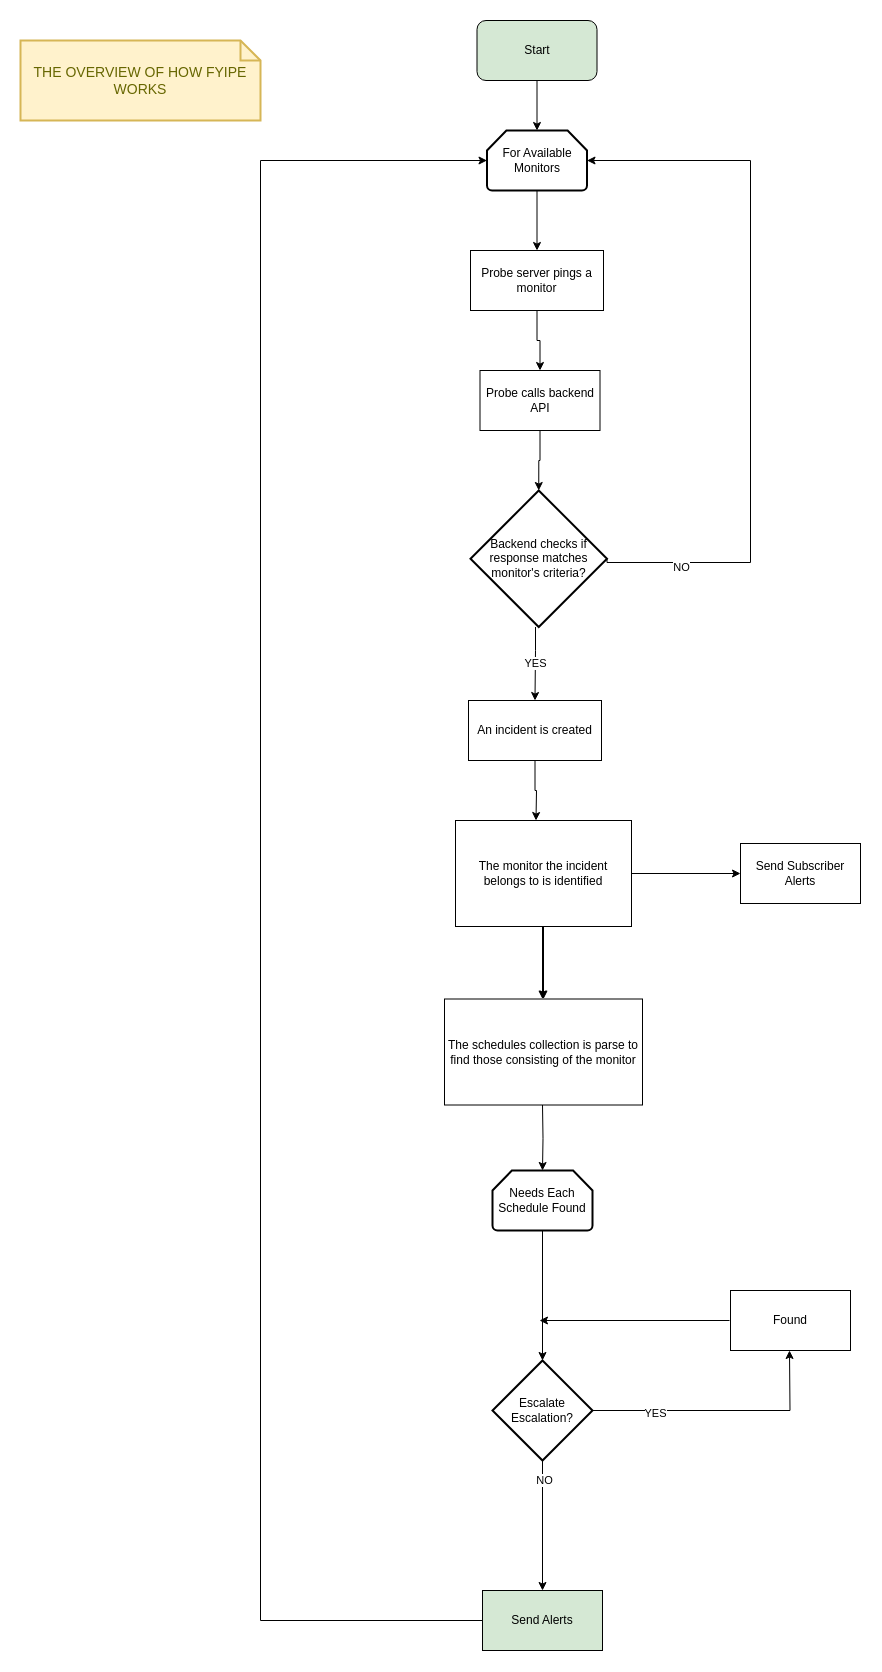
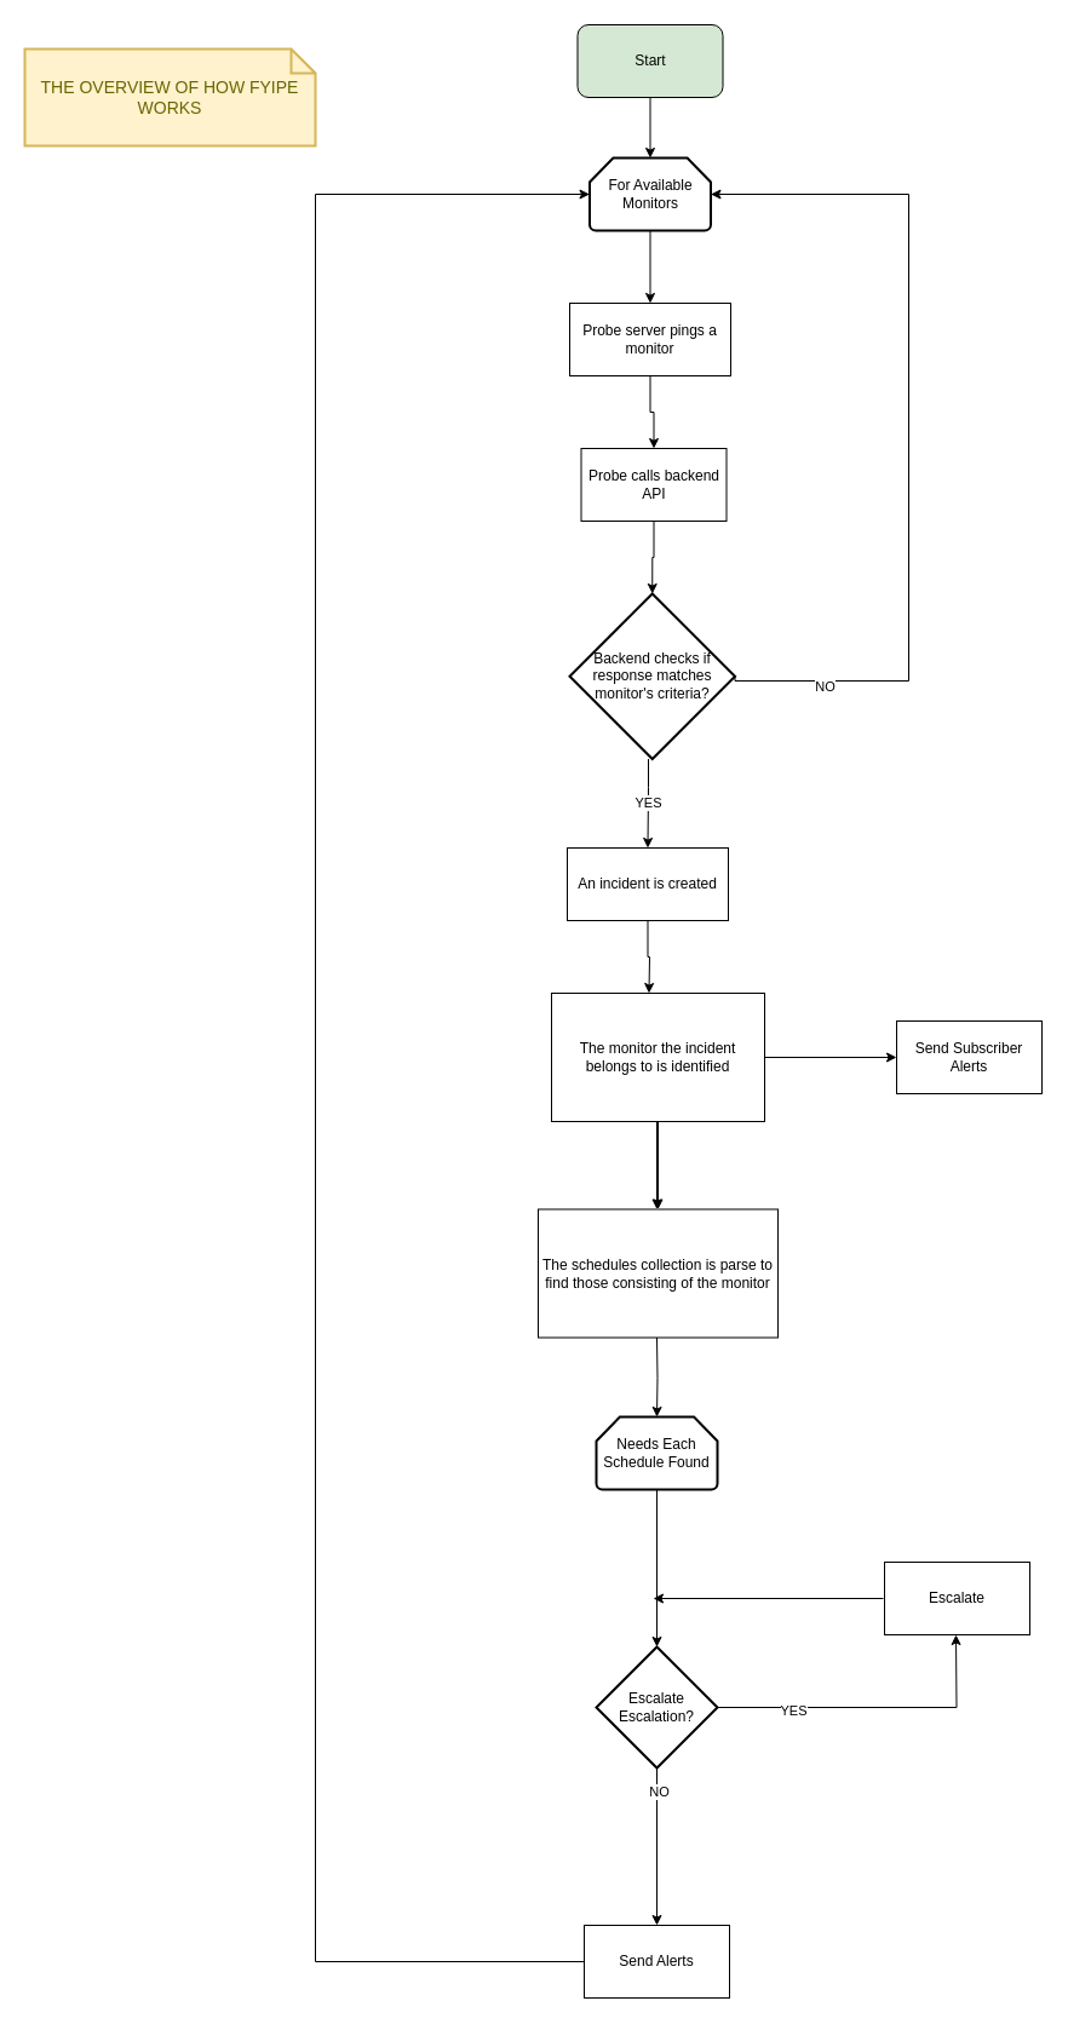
  <mxCell id="0" />
  <mxCell id="1" parent="0" />
  <mxCell id="2" value="THE OVERVIEW OF HOW FYIPE WORKS" style="shape=note;strokeWidth=2;fontSize=14;size=20;whiteSpace=wrap;html=1;fillColor=#fff2cc;strokeColor=#d6b656;fontColor=#666600;" vertex="1" parent="1"><mxGeometry x="20" y="40" width="240" height="80" as="geometry" /></mxCell>
  <mxCell id="3" style="edgeStyle=orthogonalEdgeStyle;rounded=0;orthogonalLoop=1;jettySize=auto;html=1;" edge="1" parent="1"><mxGeometry relative="1" as="geometry"><mxPoint x="542" y="998.5" as="targetPoint" /><mxPoint x="542" y="926" as="sourcePoint" /></mxGeometry></mxCell>
  <mxCell id="4" style="edgeStyle=orthogonalEdgeStyle;rounded=0;orthogonalLoop=1;jettySize=auto;html=1;" edge="1" parent="1" source="6" target="26"><mxGeometry relative="1" as="geometry"><mxPoint x="760" y="873" as="targetPoint" /></mxGeometry></mxCell>
  <mxCell id="5" value="" style="edgeStyle=orthogonalEdgeStyle;rounded=0;orthogonalLoop=1;jettySize=auto;html=1;" edge="1" parent="1" source="6" target="8"><mxGeometry relative="1" as="geometry" /></mxCell>
  <mxCell id="6" value="The monitor the incident belongs to is identified" style="whiteSpace=wrap;html=1;" vertex="1" parent="1"><mxGeometry x="455" y="820" width="176" height="106" as="geometry" /></mxCell>
  <mxCell id="7" style="edgeStyle=orthogonalEdgeStyle;rounded=0;orthogonalLoop=1;jettySize=auto;html=1;entryX=0.5;entryY=0;entryDx=0;entryDy=0;entryPerimeter=0;" edge="1" parent="1" target="10"><mxGeometry relative="1" as="geometry"><mxPoint x="554" y="1210" as="targetPoint" /><mxPoint x="542" y="1104.5" as="sourcePoint" /></mxGeometry></mxCell>
  <mxCell id="8" value="The schedules collection is parse to find those consisting of the monitor" style="whiteSpace=wrap;html=1;imageWidth=80;direction=north;imageHeight=20;" vertex="1" parent="1"><mxGeometry x="444" y="998.5" width="198" height="106" as="geometry" /></mxCell>
  <mxCell id="9" style="edgeStyle=orthogonalEdgeStyle;rounded=0;orthogonalLoop=1;jettySize=auto;html=1;" edge="1" parent="1" source="10" target="15"><mxGeometry relative="1" as="geometry" /></mxCell>
  <mxCell id="10" value="Needs Each Schedule Found" style="strokeWidth=2;html=1;shape=mxgraph.flowchart.loop_limit;whiteSpace=wrap;" vertex="1" parent="1"><mxGeometry x="492" y="1170" width="100" height="60" as="geometry" /></mxCell>
  <mxCell id="11" style="edgeStyle=orthogonalEdgeStyle;rounded=0;orthogonalLoop=1;jettySize=auto;html=1;" edge="1" parent="1" source="15"><mxGeometry relative="1" as="geometry"><mxPoint x="789" y="1350" as="targetPoint" /></mxGeometry></mxCell>
  <mxCell id="12" value="YES" style="edgeLabel;html=1;align=center;verticalAlign=middle;resizable=0;points=[];" vertex="1" connectable="0" parent="11"><mxGeometry x="-0.516" y="-2" relative="1" as="geometry"><mxPoint as="offset" /></mxGeometry></mxCell>
  <mxCell id="13" style="edgeStyle=orthogonalEdgeStyle;rounded=0;orthogonalLoop=1;jettySize=auto;html=1;entryX=0.5;entryY=0;entryDx=0;entryDy=0;" edge="1" parent="1" source="15" target="19"><mxGeometry relative="1" as="geometry"><mxPoint x="538" y="1570" as="targetPoint" /></mxGeometry></mxCell>
  <mxCell id="14" value="NO" style="edgeLabel;html=1;align=center;verticalAlign=middle;resizable=0;points=[];" vertex="1" connectable="0" parent="13"><mxGeometry x="-0.708" y="1" relative="1" as="geometry"><mxPoint as="offset" /></mxGeometry></mxCell>
  <mxCell id="15" value="Escalate Escalation?" style="strokeWidth=2;html=1;shape=mxgraph.flowchart.decision;whiteSpace=wrap;" vertex="1" parent="1"><mxGeometry x="492" y="1360" width="100" height="100" as="geometry" /></mxCell>
  <mxCell id="16" style="edgeStyle=orthogonalEdgeStyle;rounded=0;orthogonalLoop=1;jettySize=auto;html=1;" edge="1" parent="1"><mxGeometry relative="1" as="geometry"><mxPoint x="539" y="1320" as="targetPoint" /><mxPoint x="729" y="1320" as="sourcePoint" /></mxGeometry></mxCell>
- <mxCell id="17" value="Found" style="rounded=0;whiteSpace=wrap;html=1;" vertex="1" parent="1"><mxGeometry x="730" y="1290" width="120" height="60" as="geometry" /></mxCell>
+ <mxCell id="17" value="Escalate" style="rounded=0;whiteSpace=wrap;html=1;" vertex="1" parent="1"><mxGeometry x="730" y="1290" width="120" height="60" as="geometry" /></mxCell>
  <mxCell id="18" style="edgeStyle=orthogonalEdgeStyle;rounded=0;orthogonalLoop=1;jettySize=auto;html=1;entryX=0;entryY=0.5;entryDx=0;entryDy=0;entryPerimeter=0;" edge="1" parent="1" source="19" target="28"><mxGeometry relative="1" as="geometry"><mxPoint x="390" y="330" as="targetPoint" /><Array as="points"><mxPoint x="260" y="1620" /><mxPoint x="260" y="160" /></Array></mxGeometry></mxCell>
- <mxCell id="19" value="Send Alerts" style="rounded=0;whiteSpace=wrap;html=1;fillColor=#d5e8d4;" vertex="1" parent="1"><mxGeometry x="482" y="1590" width="120" height="60" as="geometry" /></mxCell>
+ <mxCell id="19" value="Send Alerts" style="rounded=0;whiteSpace=wrap;html=1;" vertex="1" parent="1"><mxGeometry x="482" y="1590" width="120" height="60" as="geometry" /></mxCell>
  <mxCell id="20" style="edgeStyle=orthogonalEdgeStyle;rounded=0;orthogonalLoop=1;jettySize=auto;html=1;entryX=0.463;entryY=0;entryDx=0;entryDy=0;entryPerimeter=0;" edge="1" parent="1" source="21"><mxGeometry relative="1" as="geometry"><mxPoint x="535.488" y="820" as="targetPoint" /></mxGeometry></mxCell>
  <mxCell id="21" value="&lt;span&gt;An incident is created&lt;/span&gt;" style="rounded=0;whiteSpace=wrap;html=1;" vertex="1" parent="1"><mxGeometry x="468" y="700" width="133" height="60" as="geometry" /></mxCell>
  <mxCell id="22" style="edgeStyle=orthogonalEdgeStyle;rounded=0;orthogonalLoop=1;jettySize=auto;html=1;entryX=0.5;entryY=0;entryDx=0;entryDy=0;entryPerimeter=0;" edge="1" parent="1" source="23" target="28"><mxGeometry relative="1" as="geometry" /></mxCell>
  <mxCell id="23" value="Start" style="rounded=1;whiteSpace=wrap;html=1;fillColor=#d5e8d4;" vertex="1" parent="1"><mxGeometry x="476.5" y="20" width="120" height="60" as="geometry" /></mxCell>
  <mxCell id="24" style="edgeStyle=orthogonalEdgeStyle;rounded=0;orthogonalLoop=1;jettySize=auto;html=1;" edge="1" parent="1" source="25" target="34"><mxGeometry relative="1" as="geometry" /></mxCell>
  <mxCell id="25" value="Probe server pings a monitor" style="rounded=0;whiteSpace=wrap;html=1;" vertex="1" parent="1"><mxGeometry x="470" y="250" width="133" height="60" as="geometry" /></mxCell>
  <mxCell id="26" value="Send Subscriber Alerts" style="rounded=0;whiteSpace=wrap;html=1;" vertex="1" parent="1"><mxGeometry x="740" y="843" width="120" height="60" as="geometry" /></mxCell>
  <mxCell id="27" style="edgeStyle=orthogonalEdgeStyle;rounded=0;orthogonalLoop=1;jettySize=auto;html=1;" edge="1" parent="1" source="28" target="25"><mxGeometry relative="1" as="geometry" /></mxCell>
  <mxCell id="28" value="For Available Monitors" style="strokeWidth=2;html=1;shape=mxgraph.flowchart.loop_limit;whiteSpace=wrap;" vertex="1" parent="1"><mxGeometry x="486.5" y="130" width="100" height="60" as="geometry" /></mxCell>
  <mxCell id="29" value="YES" style="edgeStyle=orthogonalEdgeStyle;rounded=0;orthogonalLoop=1;jettySize=auto;html=1;entryX=0.5;entryY=0;entryDx=0;entryDy=0;" edge="1" parent="1" source="32" target="21"><mxGeometry relative="1" as="geometry"><Array as="points"><mxPoint x="535" y="650" /><mxPoint x="535" y="650" /></Array></mxGeometry></mxCell>
  <mxCell id="30" style="edgeStyle=orthogonalEdgeStyle;rounded=0;orthogonalLoop=1;jettySize=auto;html=1;entryX=1;entryY=0.5;entryDx=0;entryDy=0;entryPerimeter=0;exitX=1;exitY=0.5;exitDx=0;exitDy=0;exitPerimeter=0;" edge="1" parent="1" source="32" target="28"><mxGeometry relative="1" as="geometry"><mxPoint x="730" y="330" as="targetPoint" /><Array as="points"><mxPoint x="607" y="562" /><mxPoint x="750" y="562" /><mxPoint x="750" y="160" /></Array></mxGeometry></mxCell>
  <mxCell id="31" value="NO" style="edgeLabel;html=1;align=center;verticalAlign=middle;resizable=0;points=[];" vertex="1" connectable="0" parent="30"><mxGeometry x="-0.656" y="-4" relative="1" as="geometry"><mxPoint x="-45.75" as="offset" /></mxGeometry></mxCell>
  <mxCell id="32" value="&lt;span&gt;Backend checks if response matches monitor's criteria?&lt;/span&gt;" style="strokeWidth=2;html=1;shape=mxgraph.flowchart.decision;whiteSpace=wrap;aspect=fixed;" vertex="1" parent="1"><mxGeometry x="470" y="490" width="136.5" height="136.5" as="geometry" /></mxCell>
  <mxCell id="33" style="edgeStyle=orthogonalEdgeStyle;rounded=0;orthogonalLoop=1;jettySize=auto;html=1;entryX=0.5;entryY=0;entryDx=0;entryDy=0;entryPerimeter=0;" edge="1" parent="1" source="34" target="32"><mxGeometry relative="1" as="geometry" /></mxCell>
  <mxCell id="34" value="Probe calls backend API" style="whiteSpace=wrap;html=1;" vertex="1" parent="1"><mxGeometry x="479.5" y="370" width="120" height="60" as="geometry" /></mxCell>
